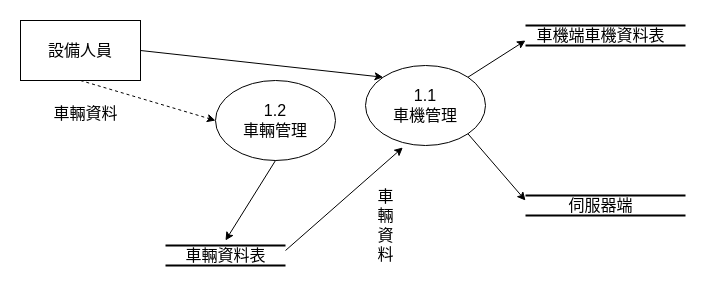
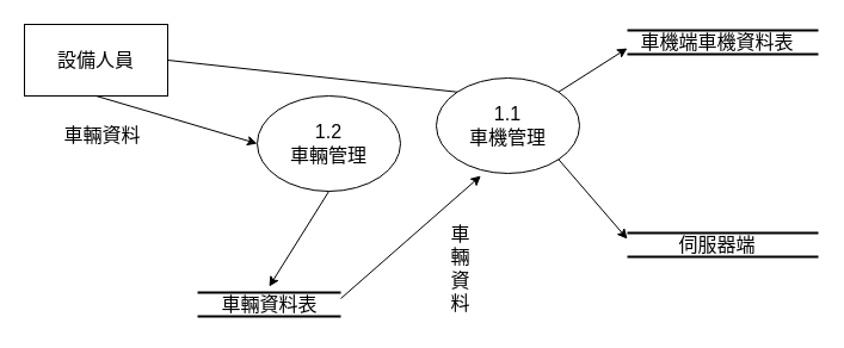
  <mxCell id="0" />
  <mxCell id="1" parent="0" />
  <mxCell id="2" value="&lt;font style=&quot;font-size: 16px;&quot;&gt;1.1&lt;/font&gt;&lt;div&gt;&lt;font style=&quot;font-size: 16px;&quot;&gt;車機管理&lt;/font&gt;&lt;/div&gt;" style="ellipse;whiteSpace=wrap;html=1;" vertex="1" parent="1"><mxGeometry x="365" y="65" width="120" height="80" as="geometry" /></mxCell>
  <mxCell id="3" value="" style="edgeStyle=none;orthogonalLoop=1;jettySize=auto;html=1;rounded=0;exitX=1;exitY=0;exitDx=0;exitDy=0;" edge="1" parent="1" source="2"><mxGeometry width="100" relative="1" as="geometry"><mxPoint x="475" y="90" as="sourcePoint" /><mxPoint x="525" y="40" as="targetPoint" /><Array as="points" /></mxGeometry></mxCell>
  <mxCell id="4" value="" style="line;strokeWidth=2;html=1;" vertex="1" parent="1"><mxGeometry x="525" y="20" width="160" height="10" as="geometry" /></mxCell>
  <mxCell id="5" value="" style="line;strokeWidth=2;html=1;" vertex="1" parent="1"><mxGeometry x="525" y="40" width="160" height="10" as="geometry" /></mxCell>
  <mxCell id="6" value="&lt;font style=&quot;font-size: 16px;&quot;&gt;車機端車機資料表&lt;/font&gt;" style="text;html=1;align=center;verticalAlign=middle;resizable=0;points=[];autosize=1;strokeColor=none;fillColor=none;" vertex="1" parent="1"><mxGeometry x="525" y="20" width="150" height="30" as="geometry" /></mxCell>
  <mxCell id="7" value="" style="edgeStyle=none;orthogonalLoop=1;jettySize=auto;html=1;rounded=0;exitX=1;exitY=1;exitDx=0;exitDy=0;" edge="1" parent="1" source="2"><mxGeometry width="100" relative="1" as="geometry"><mxPoint x="425" y="150" as="sourcePoint" /><mxPoint x="525" y="200" as="targetPoint" /><Array as="points" /></mxGeometry></mxCell>
  <mxCell id="8" value="" style="line;strokeWidth=2;html=1;" vertex="1" parent="1"><mxGeometry x="525" y="190" width="160" height="10" as="geometry" /></mxCell>
  <mxCell id="9" value="" style="line;strokeWidth=2;html=1;" vertex="1" parent="1"><mxGeometry x="525" y="210" width="160" height="10" as="geometry" /></mxCell>
  <mxCell id="10" value="&lt;font style=&quot;font-size: 16px;&quot;&gt;伺服器端&lt;/font&gt;" style="text;html=1;align=center;verticalAlign=middle;resizable=0;points=[];autosize=1;strokeColor=none;fillColor=none;" vertex="1" parent="1"><mxGeometry x="555" y="190" width="90" height="30" as="geometry" /></mxCell>
  <mxCell id="11" value="&lt;font style=&quot;font-size: 16px;&quot;&gt;1.2&lt;/font&gt;&lt;div&gt;&lt;font style=&quot;font-size: 16px;&quot;&gt;車輛管理&lt;/font&gt;&lt;/div&gt;" style="ellipse;whiteSpace=wrap;html=1;" vertex="1" parent="1"><mxGeometry x="215" y="80" width="120" height="80" as="geometry" /></mxCell>
  <mxCell id="12" value="&lt;font style=&quot;font-size: 16px;&quot;&gt;設備人員&lt;/font&gt;" style="rounded=0;whiteSpace=wrap;html=1;" vertex="1" parent="1"><mxGeometry x="20" y="20" width="120" height="60" as="geometry" /></mxCell>
- <mxCell id="13" value="" style="edgeStyle=none;orthogonalLoop=1;jettySize=auto;html=1;rounded=0;exitX=0.5;exitY=1;exitDx=0;exitDy=0;entryX=0;entryY=0.5;entryDx=0;entryDy=0;dashed=1;" edge="1" parent="1" source="12" target="11"><mxGeometry width="100" relative="1" as="geometry"><mxPoint x="45" y="90" as="sourcePoint" /><mxPoint x="145" y="90" as="targetPoint" /><Array as="points" /></mxGeometry></mxCell>
+ <mxCell id="13" value="" style="edgeStyle=none;orthogonalLoop=1;jettySize=auto;html=1;rounded=0;exitX=0.5;exitY=1;exitDx=0;exitDy=0;entryX=0;entryY=0.5;entryDx=0;entryDy=0;" edge="1" parent="1" source="12" target="11"><mxGeometry width="100" relative="1" as="geometry"><mxPoint x="45" y="90" as="sourcePoint" /><mxPoint x="145" y="90" as="targetPoint" /><Array as="points" /></mxGeometry></mxCell>
  <mxCell id="14" value="&lt;font style=&quot;font-size: 16px;&quot;&gt;車輛資料&lt;/font&gt;" style="text;html=1;align=center;verticalAlign=middle;resizable=0;points=[];autosize=1;strokeColor=none;fillColor=none;" vertex="1" parent="1"><mxGeometry x="40" y="98" width="90" height="30" as="geometry" /></mxCell>
  <mxCell id="15" value="" style="edgeStyle=none;orthogonalLoop=1;jettySize=auto;html=1;rounded=0;exitX=0.5;exitY=1;exitDx=0;exitDy=0;" edge="1" parent="1" source="11"><mxGeometry width="100" relative="1" as="geometry"><mxPoint x="175" y="170" as="sourcePoint" /><mxPoint x="225" y="240" as="targetPoint" /><Array as="points" /></mxGeometry></mxCell>
  <mxCell id="16" value="" style="line;strokeWidth=2;html=1;" vertex="1" parent="1"><mxGeometry x="165" y="240" width="120" height="10" as="geometry" /></mxCell>
  <mxCell id="17" value="" style="line;strokeWidth=2;html=1;" vertex="1" parent="1"><mxGeometry x="165" y="260" width="120" height="10" as="geometry" /></mxCell>
  <mxCell id="18" value="&lt;font style=&quot;font-size: 16px;&quot;&gt;車輛資料表&lt;/font&gt;" style="text;html=1;align=center;verticalAlign=middle;resizable=0;points=[];autosize=1;strokeColor=none;fillColor=none;" vertex="1" parent="1"><mxGeometry x="175" y="240" width="100" height="30" as="geometry" /></mxCell>
  <mxCell id="19" value="" style="edgeStyle=none;orthogonalLoop=1;jettySize=auto;html=1;rounded=0;entryX=0.311;entryY=1.025;entryDx=0;entryDy=0;entryPerimeter=0;" edge="1" parent="1" target="2"><mxGeometry width="100" relative="1" as="geometry"><mxPoint x="285" y="250" as="sourcePoint" /><mxPoint x="345" y="250" as="targetPoint" /><Array as="points" /></mxGeometry></mxCell>
  <mxCell id="20" value="&lt;font style=&quot;font-size: 16px;&quot;&gt;車&lt;/font&gt;&lt;div&gt;&lt;font style=&quot;font-size: 16px;&quot;&gt;輛&lt;/font&gt;&lt;/div&gt;&lt;div&gt;&lt;font style=&quot;font-size: 16px;&quot;&gt;資&lt;/font&gt;&lt;/div&gt;&lt;div&gt;&lt;font style=&quot;font-size: 16px;&quot;&gt;料&lt;/font&gt;&lt;/div&gt;" style="text;html=1;align=center;verticalAlign=middle;resizable=0;points=[];autosize=1;strokeColor=none;fillColor=none;rotation=0;" vertex="1" parent="1"><mxGeometry x="365" y="180" width="40" height="90" as="geometry" /></mxCell>
- <mxCell id="21" value="" style="edgeStyle=none;orthogonalLoop=1;jettySize=auto;html=1;rounded=0;exitX=1;exitY=0.5;exitDx=0;exitDy=0;entryX=0;entryY=0;entryDx=0;entryDy=0;" edge="1" parent="1" source="12" target="2"><mxGeometry width="100" relative="1" as="geometry"><mxPoint x="85" y="50" as="sourcePoint" /><mxPoint x="185" y="50" as="targetPoint" /><Array as="points" /></mxGeometry></mxCell>
+ <mxCell id="21" value="" style="edgeStyle=none;orthogonalLoop=1;jettySize=auto;html=1;rounded=0;exitX=1;exitY=0.5;exitDx=0;exitDy=0;entryX=0;entryY=0;entryDx=0;entryDy=0;endArrow=none;" edge="1" parent="1" source="12" target="2"><mxGeometry width="100" relative="1" as="geometry"><mxPoint x="85" y="50" as="sourcePoint" /><mxPoint x="185" y="50" as="targetPoint" /><Array as="points" /></mxGeometry></mxCell>
